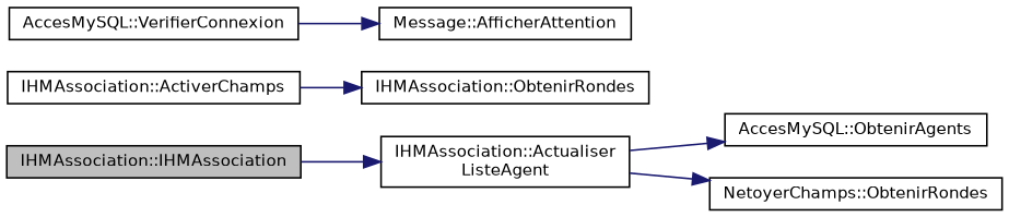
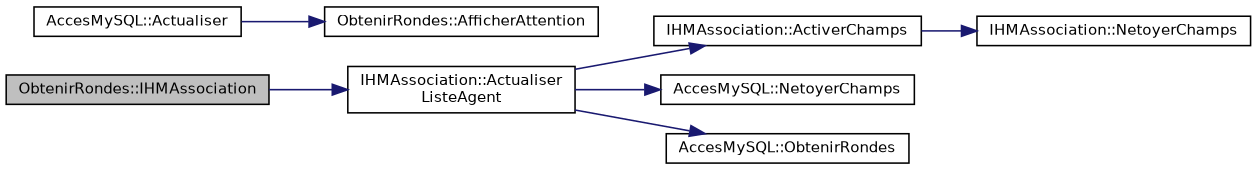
  digraph {
    rankdir=LR
    node [color=black fillcolor=white fontname=Helvetica fontsize=10 shape=record style=filled]
    edge [color=midnightblue fontname=Helvetica fontsize=10 labelfontname=Helvetica labelfontsize=10 style=solid]
-   n1 [fillcolor=grey75 fontcolor=black height=0.2 label="IHMAssociation::IHMAssociation" width=0.4]
+   n1 [fillcolor=grey75 fontcolor=black height=0.2 label="ObtenirRondes::IHMAssociation" width=0.4]
    n2 [height=0.2 label="IHMAssociation::Actualiser\lListeAgent" width=0.4]
    n3 [height=0.2 label="IHMAssociation::ActiverChamps" width=0.4]
-   n4 [height=0.2 label="AccesMySQL::ObtenirAgents" width=0.4]
-   n5 [height=0.2 label="NetoyerChamps::ObtenirRondes" width=0.4]
-   n6 [height=0.2 label="IHMAssociation::ObtenirRondes" width=0.4]
-   n7 [height=0.2 label="AccesMySQL::VerifierConnexion" width=0.4]
-   n8 [height=0.2 label="Message::AfficherAttention" width=0.4]
+   n4 [height=0.2 label="AccesMySQL::NetoyerChamps" width=0.4]
+   n5 [height=0.2 label="AccesMySQL::ObtenirRondes" width=0.4]
+   n6 [height=0.2 label="IHMAssociation::NetoyerChamps" width=0.4]
+   n7 [height=0.2 label="AccesMySQL::Actualiser" width=0.4]
+   n8 [height=0.2 label="ObtenirRondes::AfficherAttention" width=0.4]
    n1 -> n2
+   n2 -> n3
    n2 -> n4
    n2 -> n5
    n3 -> n6
    n7 -> n8
  }
